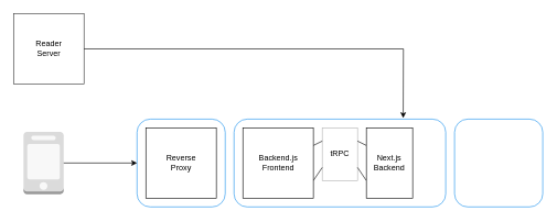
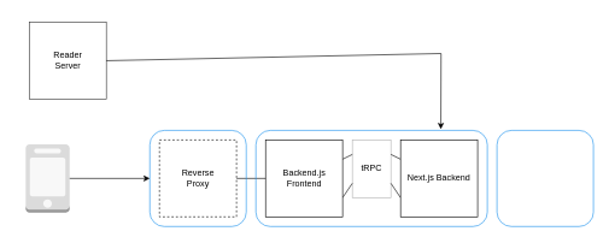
  <mxCell id="0" />
  <mxCell id="1" parent="0" />
  <mxCell id="2" value="" style="group;aspect=fixed;" vertex="1" connectable="0" parent="1"><mxGeometry x="20" y="20" width="800" height="293.04" as="geometry" /></mxCell>
  <mxCell id="3" value="tRPC" style="rounded=0;whiteSpace=wrap;html=1;opacity=30;" vertex="1" parent="2"><mxGeometry x="466.667" y="173.16" width="53.333" height="80" as="geometry" /></mxCell>
  <mxCell id="4" value="" style="endArrow=none;html=1;rounded=0;entryX=0;entryY=0.75;entryDx=0;entryDy=0;exitX=1;exitY=0.75;exitDx=0;exitDy=0;" edge="1" parent="2" source="9" target="3"><mxGeometry width="50" height="50" relative="1" as="geometry"><mxPoint x="413.333" y="519.48" as="sourcePoint" /><mxPoint x="480.0" y="452.88" as="targetPoint" /></mxGeometry></mxCell>
  <mxCell id="5" value="" style="endArrow=none;html=1;rounded=0;entryX=0;entryY=0.25;entryDx=0;entryDy=0;exitX=1;exitY=0.25;exitDx=0;exitDy=0;" edge="1" parent="2" source="3" target="8"><mxGeometry width="50" height="50" relative="1" as="geometry"><mxPoint x="546.667" y="199.8" as="sourcePoint" /><mxPoint x="653.333" y="213.12" as="targetPoint" /></mxGeometry></mxCell>
  <mxCell id="6" value="" style="endArrow=none;html=1;rounded=0;entryX=0;entryY=0.25;entryDx=0;entryDy=0;exitX=1;exitY=0.25;exitDx=0;exitDy=0;" edge="1" parent="2" source="9" target="3"><mxGeometry width="50" height="50" relative="1" as="geometry"><mxPoint x="573.333" y="199.8" as="sourcePoint" /><mxPoint x="426.667" y="386.28" as="targetPoint" /></mxGeometry></mxCell>
  <mxCell id="7" value="" style="endArrow=none;html=1;rounded=0;entryX=0;entryY=0.75;entryDx=0;entryDy=0;exitX=1;exitY=0.75;exitDx=0;exitDy=0;" edge="1" parent="2" source="3" target="8"><mxGeometry width="50" height="50" relative="1" as="geometry"><mxPoint x="640.0" y="239.76" as="sourcePoint" /><mxPoint x="666.667" y="239.76" as="targetPoint" /></mxGeometry></mxCell>
- <mxCell id="8" value="Next.js Backend" style="whiteSpace=wrap;html=1;aspect=fixed;" vertex="1" parent="2"><mxGeometry x="533.333" y="173.16" width="70" height="106.545" as="geometry" /></mxCell>
+ <mxCell id="8" value="Next.js Backend" style="whiteSpace=wrap;html=1;aspect=fixed;" vertex="1" parent="2"><mxGeometry x="533.333" y="173.16" width="106.545" height="106.545" as="geometry" /></mxCell>
  <mxCell id="9" value="Backend.js Frontend" style="whiteSpace=wrap;html=1;aspect=fixed;" vertex="1" parent="2"><mxGeometry x="346.667" y="173.16" width="106.545" height="106.545" as="geometry" /></mxCell>
- <mxCell id="10" value="Reverse&lt;br&gt;Proxy" style="whiteSpace=wrap;html=1;aspect=fixed;strokeColor=#000000;fillColor=default;" vertex="1" parent="2"><mxGeometry x="200" y="173.16" width="106.545" height="106.545" as="geometry" /></mxCell>
+ <mxCell id="10" value="Reverse&lt;br&gt;Proxy" style="whiteSpace=wrap;html=1;aspect=fixed;strokeColor=#000000;fillColor=default;dashed=1;" vertex="1" parent="2"><mxGeometry x="200" y="173.16" width="106.545" height="106.545" as="geometry" /></mxCell>
+ <mxCell id="11" value="" style="endArrow=none;html=1;rounded=0;entryX=0;entryY=0.5;entryDx=0;entryDy=0;exitX=1;exitY=0.5;exitDx=0;exitDy=0;" edge="1" parent="2" source="10" target="9"><mxGeometry width="50" height="50" relative="1" as="geometry"><mxPoint x="266.667" y="319.68" as="sourcePoint" /><mxPoint x="333.333" y="253.08" as="targetPoint" /></mxGeometry></mxCell>
  <mxCell id="12" value="" style="rounded=1;whiteSpace=wrap;html=1;strokeColor=#1c90ed;fillColor=none;" vertex="1" parent="2"><mxGeometry x="333.333" y="159.84" width="320.0" height="133.2" as="geometry" /></mxCell>
  <mxCell id="13" value="" style="rounded=1;whiteSpace=wrap;html=1;strokeColor=#1c90ed;fillColor=none;" vertex="1" parent="2"><mxGeometry x="666.667" y="159.84" width="133.333" height="133.2" as="geometry" /></mxCell>
  <mxCell id="14" value="" style="rounded=1;whiteSpace=wrap;html=1;strokeColor=#1c90ed;fillColor=none;" vertex="1" parent="2"><mxGeometry x="186.667" y="159.84" width="133.333" height="133.2" as="geometry" /></mxCell>
- <mxCell id="15" value="Reader&lt;br&gt;Server" style="whiteSpace=wrap;html=1;aspect=fixed;strokeColor=#000000;fillColor=default;opacity=80;" vertex="1" parent="2"><mxGeometry width="106.545" height="106.545" as="geometry" /></mxCell>
+ <mxCell id="15" value="Reader&lt;br&gt;Server" style="whiteSpace=wrap;html=1;aspect=fixed;strokeColor=#000000;fillColor=default;opacity=80;" vertex="1" parent="2"><mxGeometry x="20" y="10" width="106.545" height="106.545" as="geometry" /></mxCell>
  <mxCell id="16" value="" style="endArrow=classic;html=1;rounded=0;entryX=0.799;entryY=-0.013;entryDx=0;entryDy=0;entryPerimeter=0;exitX=1;exitY=0.5;exitDx=0;exitDy=0;" edge="1" parent="2" source="15" target="12"><mxGeometry width="50" height="50" relative="1" as="geometry"><mxPoint x="266.667" y="306.36" as="sourcePoint" /><mxPoint x="333.333" y="239.76" as="targetPoint" /><Array as="points"><mxPoint x="589.333" y="53.28" /></Array></mxGeometry></mxCell>
  <mxCell id="17" value="" style="outlineConnect=0;dashed=0;verticalLabelPosition=bottom;verticalAlign=top;align=center;html=1;shape=mxgraph.aws3.mobile_client;fillColor=#D2D3D3;gradientColor=none;opacity=80;" vertex="1" parent="2"><mxGeometry x="15.009" y="179.148" width="60.788" height="94.573" as="geometry" /></mxCell>
  <mxCell id="18" value="" style="endArrow=classic;html=1;rounded=0;exitX=1;exitY=0.5;exitDx=0;exitDy=0;exitPerimeter=0;entryX=0;entryY=0.5;entryDx=0;entryDy=0;" edge="1" parent="2" source="17" target="14"><mxGeometry width="50" height="50" relative="1" as="geometry"><mxPoint x="180.113" y="285.219" as="sourcePoint" /><mxPoint x="180.113" y="225.173" as="targetPoint" /></mxGeometry></mxCell>
